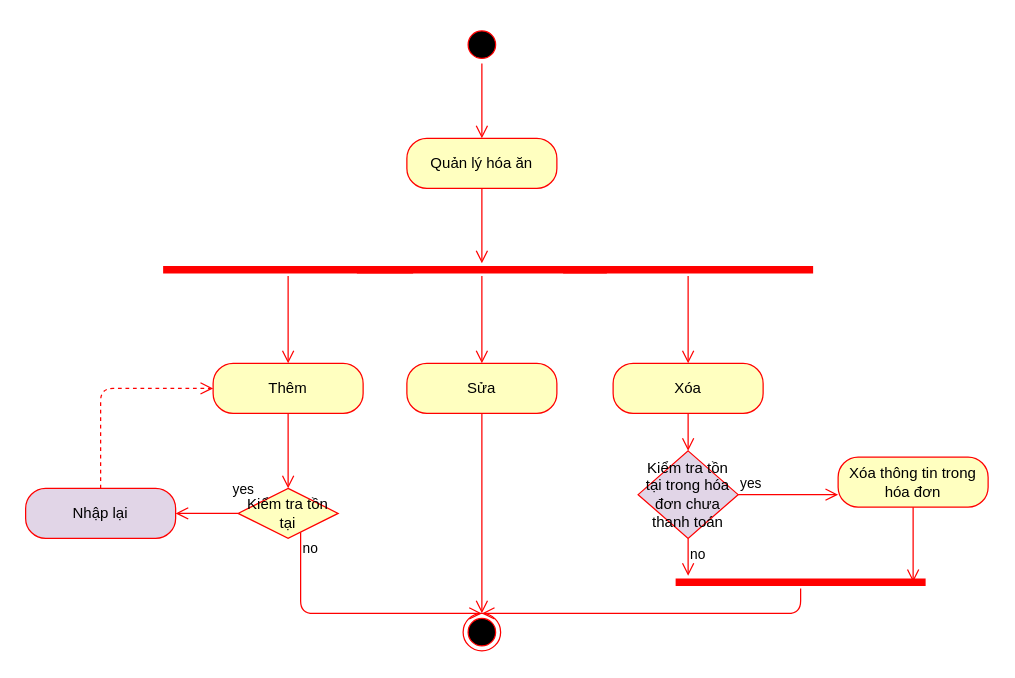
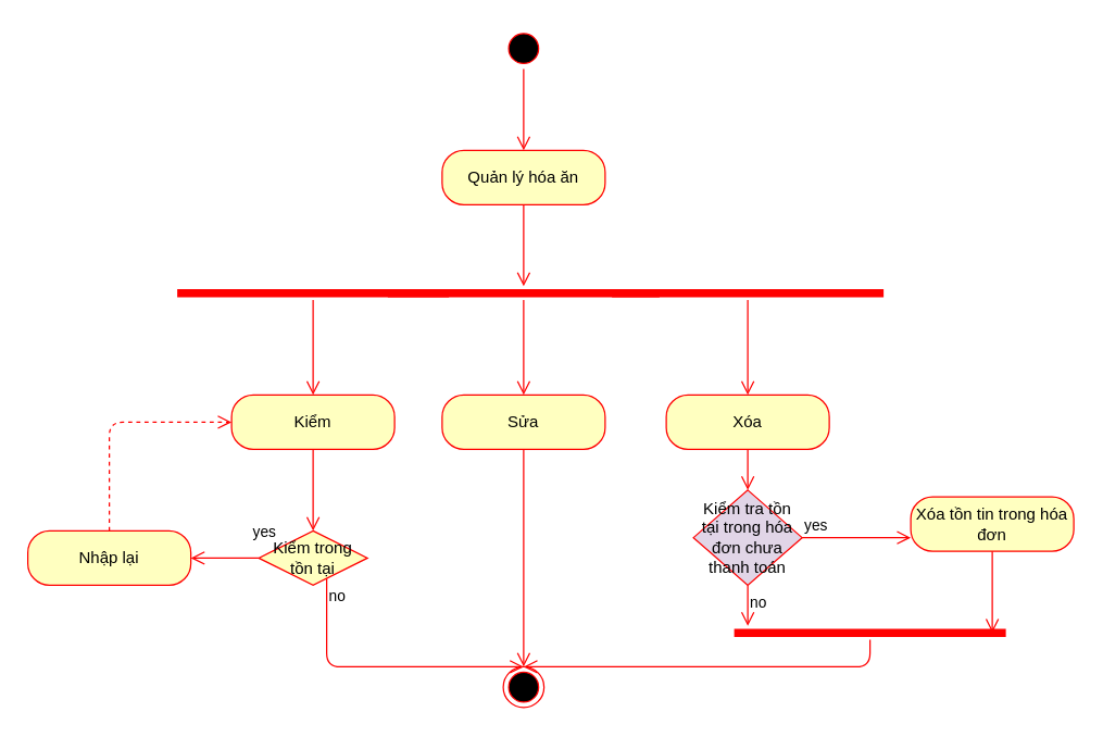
  <mxCell id="0" />
  <mxCell id="1" parent="0" />
  <mxCell id="2" value="" style="ellipse;html=1;shape=startState;fillColor=#000000;strokeColor=#ff0000;" vertex="1" parent="1"><mxGeometry x="370" y="20" width="30" height="30" as="geometry" /></mxCell>
  <mxCell id="3" value="" style="edgeStyle=orthogonalEdgeStyle;html=1;verticalAlign=bottom;endArrow=open;endSize=8;strokeColor=#ff0000;" edge="1" source="2" parent="1"><mxGeometry relative="1" as="geometry"><mxPoint x="385" y="110" as="targetPoint" /></mxGeometry></mxCell>
  <mxCell id="4" value="Quản lý hóa ăn" style="rounded=1;whiteSpace=wrap;html=1;arcSize=40;fontColor=#000000;fillColor=#ffffc0;strokeColor=#ff0000;" vertex="1" parent="1"><mxGeometry x="325" y="110" width="120" height="40" as="geometry" /></mxCell>
  <mxCell id="5" value="" style="edgeStyle=orthogonalEdgeStyle;html=1;verticalAlign=bottom;endArrow=open;endSize=8;strokeColor=#ff0000;" edge="1" source="4" parent="1"><mxGeometry relative="1" as="geometry"><mxPoint x="385" y="210" as="targetPoint" /></mxGeometry></mxCell>
  <mxCell id="6" value="" style="shape=line;html=1;strokeWidth=6;strokeColor=#ff0000;" vertex="1" parent="1"><mxGeometry x="285" y="210" width="200" height="10" as="geometry" /></mxCell>
  <mxCell id="7" value="" style="edgeStyle=orthogonalEdgeStyle;html=1;verticalAlign=bottom;endArrow=open;endSize=8;strokeColor=#ff0000;" edge="1" source="6" parent="1"><mxGeometry relative="1" as="geometry"><mxPoint x="385" y="290" as="targetPoint" /></mxGeometry></mxCell>
  <mxCell id="8" value="" style="shape=line;html=1;strokeWidth=6;strokeColor=#ff0000;" vertex="1" parent="1"><mxGeometry x="130" y="210" width="200" height="10" as="geometry" /></mxCell>
  <mxCell id="9" value="" style="edgeStyle=orthogonalEdgeStyle;html=1;verticalAlign=bottom;endArrow=open;endSize=8;strokeColor=#ff0000;" edge="1" source="8" parent="1"><mxGeometry relative="1" as="geometry"><mxPoint x="230" y="290" as="targetPoint" /></mxGeometry></mxCell>
  <mxCell id="10" value="" style="shape=line;html=1;strokeWidth=6;strokeColor=#ff0000;" vertex="1" parent="1"><mxGeometry x="450" y="210" width="200" height="10" as="geometry" /></mxCell>
  <mxCell id="11" value="" style="edgeStyle=orthogonalEdgeStyle;html=1;verticalAlign=bottom;endArrow=open;endSize=8;strokeColor=#ff0000;" edge="1" source="10" parent="1"><mxGeometry relative="1" as="geometry"><mxPoint x="550" y="290" as="targetPoint" /></mxGeometry></mxCell>
- <mxCell id="12" value="Thêm" style="rounded=1;whiteSpace=wrap;html=1;arcSize=40;fontColor=#000000;fillColor=#ffffc0;strokeColor=#ff0000;" vertex="1" parent="1"><mxGeometry x="170" y="290" width="120" height="40" as="geometry" /></mxCell>
+ <mxCell id="12" value="Kiểm" style="rounded=1;whiteSpace=wrap;html=1;arcSize=40;fontColor=#000000;fillColor=#ffffc0;strokeColor=#ff0000;" vertex="1" parent="1"><mxGeometry x="170" y="290" width="120" height="40" as="geometry" /></mxCell>
  <mxCell id="13" value="" style="edgeStyle=orthogonalEdgeStyle;html=1;verticalAlign=bottom;endArrow=open;endSize=8;strokeColor=#ff0000;" edge="1" source="12" parent="1"><mxGeometry relative="1" as="geometry"><mxPoint x="230" y="390" as="targetPoint" /></mxGeometry></mxCell>
  <mxCell id="14" value="Sửa" style="rounded=1;whiteSpace=wrap;html=1;arcSize=40;fontColor=#000000;fillColor=#ffffc0;strokeColor=#ff0000;" vertex="1" parent="1"><mxGeometry x="325" y="290" width="120" height="40" as="geometry" /></mxCell>
  <mxCell id="15" value="" style="edgeStyle=orthogonalEdgeStyle;html=1;verticalAlign=bottom;endArrow=open;endSize=8;strokeColor=#ff0000;entryX=0.5;entryY=0;entryDx=0;entryDy=0;" edge="1" source="14" parent="1" target="23"><mxGeometry relative="1" as="geometry"><mxPoint x="385" y="390" as="targetPoint" /></mxGeometry></mxCell>
  <mxCell id="16" value="Xóa" style="rounded=1;whiteSpace=wrap;html=1;arcSize=40;fontColor=#000000;fillColor=#ffffc0;strokeColor=#ff0000;" vertex="1" parent="1"><mxGeometry x="490" y="290" width="120" height="40" as="geometry" /></mxCell>
  <mxCell id="17" value="" style="edgeStyle=orthogonalEdgeStyle;html=1;verticalAlign=bottom;endArrow=open;endSize=8;strokeColor=#ff0000;" edge="1" source="16" parent="1"><mxGeometry relative="1" as="geometry"><mxPoint x="550" y="360" as="targetPoint" /></mxGeometry></mxCell>
- <mxCell id="18" value="Kiểm tra tồn tại" style="rhombus;whiteSpace=wrap;html=1;fillColor=#ffffc0;strokeColor=#ff0000;" vertex="1" parent="1"><mxGeometry x="190" y="390" width="80" height="40" as="geometry" /></mxCell>
+ <mxCell id="18" value="Kiểm trong tồn tại" style="rhombus;whiteSpace=wrap;html=1;fillColor=#ffffc0;strokeColor=#ff0000;" vertex="1" parent="1"><mxGeometry x="190" y="390" width="80" height="40" as="geometry" /></mxCell>
  <mxCell id="19" value="yes" style="edgeStyle=orthogonalEdgeStyle;html=1;align=left;verticalAlign=bottom;endArrow=open;endSize=8;strokeColor=#ff0000;" edge="1" source="18" parent="1"><mxGeometry x="-0.778" y="-10" relative="1" as="geometry"><mxPoint x="140" y="410" as="targetPoint" /><mxPoint as="offset" /></mxGeometry></mxCell>
  <mxCell id="20" value="no" style="edgeStyle=orthogonalEdgeStyle;html=1;align=left;verticalAlign=top;endArrow=open;endSize=8;strokeColor=#ff0000;entryX=0.5;entryY=0;entryDx=0;entryDy=0;" edge="1" source="18" parent="1" target="23"><mxGeometry x="-1" relative="1" as="geometry"><mxPoint x="230" y="490" as="targetPoint" /><Array as="points"><mxPoint x="240" y="490" /></Array></mxGeometry></mxCell>
- <mxCell id="21" value="Nhập lại" style="rounded=1;whiteSpace=wrap;html=1;arcSize=40;fontColor=#000000;fillColor=#e1d5e7;strokeColor=#ff0000;" vertex="1" parent="1"><mxGeometry x="20" y="390" width="120" height="40" as="geometry" /></mxCell>
+ <mxCell id="21" value="Nhập lại" style="rounded=1;whiteSpace=wrap;html=1;arcSize=40;fontColor=#000000;fillColor=#ffffc0;strokeColor=#ff0000;" vertex="1" parent="1"><mxGeometry x="20" y="390" width="120" height="40" as="geometry" /></mxCell>
  <mxCell id="22" value="" style="edgeStyle=orthogonalEdgeStyle;html=1;verticalAlign=bottom;endArrow=open;endSize=8;strokeColor=#ff0000;entryX=0;entryY=0.5;entryDx=0;entryDy=0;dashed=1;" edge="1" source="21" parent="1" target="12"><mxGeometry relative="1" as="geometry"><mxPoint x="80" y="490" as="targetPoint" /><Array as="points"><mxPoint x="80" y="310" /></Array></mxGeometry></mxCell>
  <mxCell id="23" value="" style="ellipse;html=1;shape=endState;fillColor=#000000;strokeColor=#ff0000;" vertex="1" parent="1"><mxGeometry x="370" y="490" width="30" height="30" as="geometry" /></mxCell>
  <mxCell id="24" value="Kiểm tra tồn tại trong hóa đơn chưa thanh toán" style="rhombus;whiteSpace=wrap;html=1;fillColor=#e1d5e7;strokeColor=#ff0000;" vertex="1" parent="1"><mxGeometry x="510" y="360" width="80" height="70" as="geometry" /></mxCell>
  <mxCell id="25" value="yes" style="edgeStyle=orthogonalEdgeStyle;html=1;align=left;verticalAlign=bottom;endArrow=open;endSize=8;strokeColor=#ff0000;" edge="1" source="24" parent="1"><mxGeometry x="-1" relative="1" as="geometry"><mxPoint x="670" y="395" as="targetPoint" /><Array as="points"><mxPoint x="670" y="395" /><mxPoint x="670" y="395" /></Array></mxGeometry></mxCell>
  <mxCell id="26" value="no" style="edgeStyle=orthogonalEdgeStyle;html=1;align=left;verticalAlign=top;endArrow=open;endSize=8;strokeColor=#ff0000;" edge="1" source="24" parent="1"><mxGeometry x="-1" relative="1" as="geometry"><mxPoint x="550" y="460" as="targetPoint" /></mxGeometry></mxCell>
  <mxCell id="27" value="" style="shape=line;html=1;strokeWidth=6;strokeColor=#ff0000;" vertex="1" parent="1"><mxGeometry x="540" y="460" width="200" height="10" as="geometry" /></mxCell>
  <mxCell id="28" value="" style="edgeStyle=orthogonalEdgeStyle;html=1;verticalAlign=bottom;endArrow=open;endSize=8;strokeColor=#ff0000;entryX=0.5;entryY=0;entryDx=0;entryDy=0;" edge="1" source="27" parent="1" target="23"><mxGeometry relative="1" as="geometry"><mxPoint x="640" y="540" as="targetPoint" /><Array as="points"><mxPoint x="640" y="490" /></Array></mxGeometry></mxCell>
- <mxCell id="29" value="Xóa thông tin trong hóa đơn" style="rounded=1;whiteSpace=wrap;html=1;arcSize=40;fontColor=#000000;fillColor=#ffffc0;strokeColor=#ff0000;" vertex="1" parent="1"><mxGeometry x="670" y="365" width="120" height="40" as="geometry" /></mxCell>
+ <mxCell id="29" value="Xóa tồn tin trong hóa đơn" style="rounded=1;whiteSpace=wrap;html=1;arcSize=40;fontColor=#000000;fillColor=#ffffc0;strokeColor=#ff0000;" vertex="1" parent="1"><mxGeometry x="670" y="365" width="120" height="40" as="geometry" /></mxCell>
  <mxCell id="30" value="" style="edgeStyle=orthogonalEdgeStyle;html=1;verticalAlign=bottom;endArrow=open;endSize=8;strokeColor=#ff0000;" edge="1" source="29" parent="1"><mxGeometry relative="1" as="geometry"><mxPoint x="730" y="465" as="targetPoint" /></mxGeometry></mxCell>
